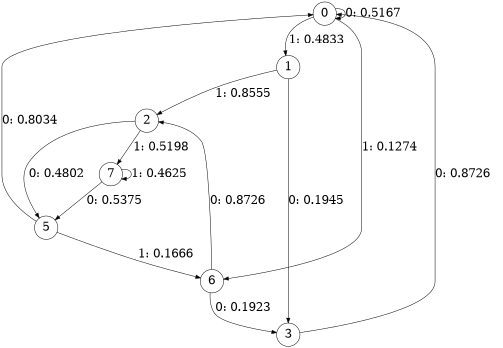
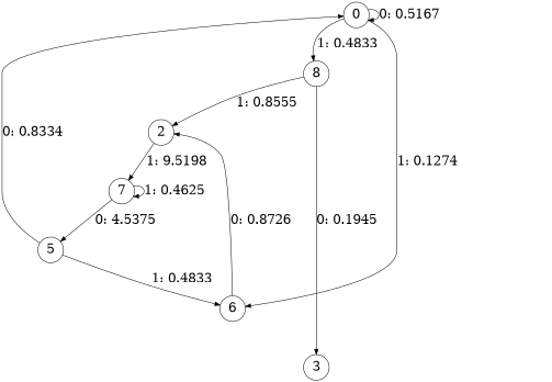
  digraph {
    node [fontsize=24 shape=circle]
    edge [fontsize=24]
    0
-   1
+   1 [label=8]
    6
    3
    2
    5
    n7 [label=7]
    0 -> 0 [label="0: 0.5167   "]
    0 -> 1 [label="1: 0.4833   "]
    0 -> 6 [label="1: 0.1274   "]
    1 -> 3 [label="0: 0.1945   "]
    1 -> 2 [label="1: 0.8555   "]
-   6 -> 3 [label="0: 0.1923   "]
    6 -> 2 [label="0: 0.8726   "]
-   3 -> 0 [label="0: 0.8726   "]
-   2 -> 5 [label="0: 0.4802   "]
-   2 -> n7 [label="1: 0.5198   "]
-   5 -> 0 [label="0: 0.8034   "]
-   5 -> 6 [label="1: 0.1666   "]
-   n7 -> 5 [label="0: 0.5375   "]
+   2 -> n7 [label="1: 9.5198   "]
+   5 -> 0 [label="0: 0.8334   "]
+   5 -> 6 [label="1: 0.4833   "]
+   n7 -> 5 [label="0: 4.5375   "]
    n7 -> n7 [label="1: 0.4625   "]
  }
